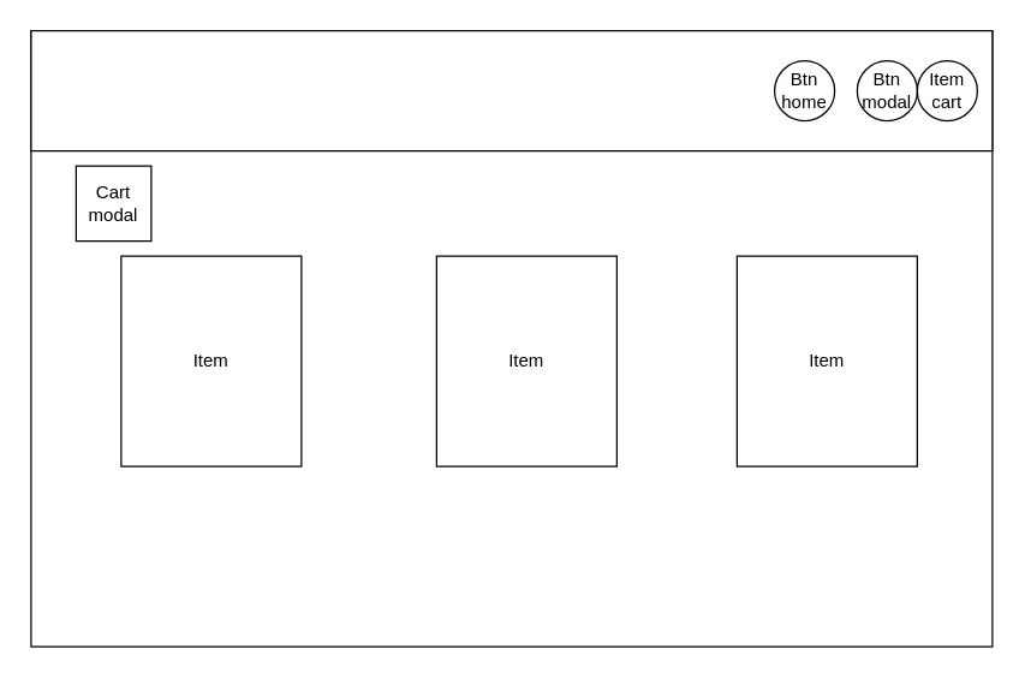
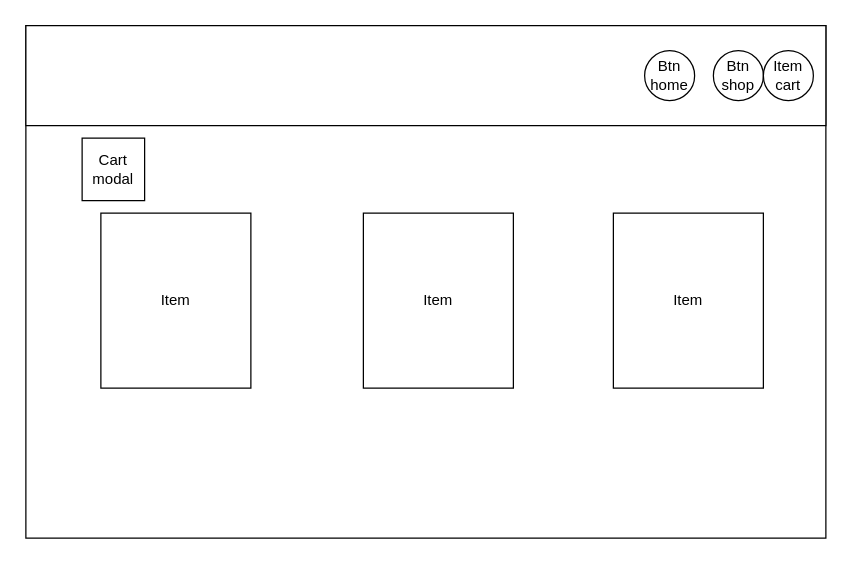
  <mxCell id="0" />
  <mxCell id="1" parent="0" />
  <mxCell id="2" value="" style="rounded=0;whiteSpace=wrap;html=1;" vertex="1" parent="1"><mxGeometry x="20" y="20" width="640" height="410" as="geometry" /></mxCell>
  <mxCell id="3" value="" style="rounded=0;whiteSpace=wrap;html=1;" vertex="1" parent="1"><mxGeometry x="20" y="20" width="640" height="80" as="geometry" /></mxCell>
  <mxCell id="4" value="Btn home" style="ellipse;whiteSpace=wrap;html=1;aspect=fixed;" vertex="1" parent="1"><mxGeometry x="515" y="40" width="40" height="40" as="geometry" /></mxCell>
- <mxCell id="5" value="Btn modal" style="ellipse;whiteSpace=wrap;html=1;aspect=fixed;" vertex="1" parent="1"><mxGeometry x="570" y="40" width="40" height="40" as="geometry" /></mxCell>
+ <mxCell id="5" value="Btn shop" style="ellipse;whiteSpace=wrap;html=1;aspect=fixed;" vertex="1" parent="1"><mxGeometry x="570" y="40" width="40" height="40" as="geometry" /></mxCell>
  <mxCell id="6" value="Item cart" style="ellipse;whiteSpace=wrap;html=1;aspect=fixed;" vertex="1" parent="1"><mxGeometry x="610" y="40" width="40" height="40" as="geometry" /></mxCell>
  <mxCell id="7" value="Item" style="rounded=0;whiteSpace=wrap;html=1;" vertex="1" parent="1"><mxGeometry x="80" y="170" width="120" height="140" as="geometry" /></mxCell>
  <mxCell id="8" value="Item" style="rounded=0;whiteSpace=wrap;html=1;" vertex="1" parent="1"><mxGeometry x="290" y="170" width="120" height="140" as="geometry" /></mxCell>
  <mxCell id="9" value="Item" style="rounded=0;whiteSpace=wrap;html=1;" vertex="1" parent="1"><mxGeometry x="490" y="170" width="120" height="140" as="geometry" /></mxCell>
- <mxCell id="10" value="Cart modal" style="whiteSpace=wrap;html=1;aspect=fixed;" vertex="1" parent="1"><mxGeometry x="50" y="110" width="50" height="50" as="geometry" /></mxCell>
+ <mxCell id="10" value="Cart modal" style="whiteSpace=wrap;html=1;aspect=fixed;" vertex="1" parent="1"><mxGeometry x="65" y="110" width="50" height="50" as="geometry" /></mxCell>
